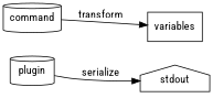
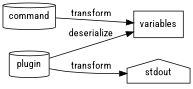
  digraph {
    fontname="Roboto Condensed"
    rankdir=LR
    node [fontname="Roboto Condensed" shape=cylinder]
    edge [fontname="Roboto Condensed"]
    variables [shape=box]
    command
    plugin
    stdout [shape=house]
    command -> variables [label=transform]
-   plugin -> stdout [label=serialize]
+   plugin -> variables [label=deserialize]
+   plugin -> stdout [label=transform]
  }
